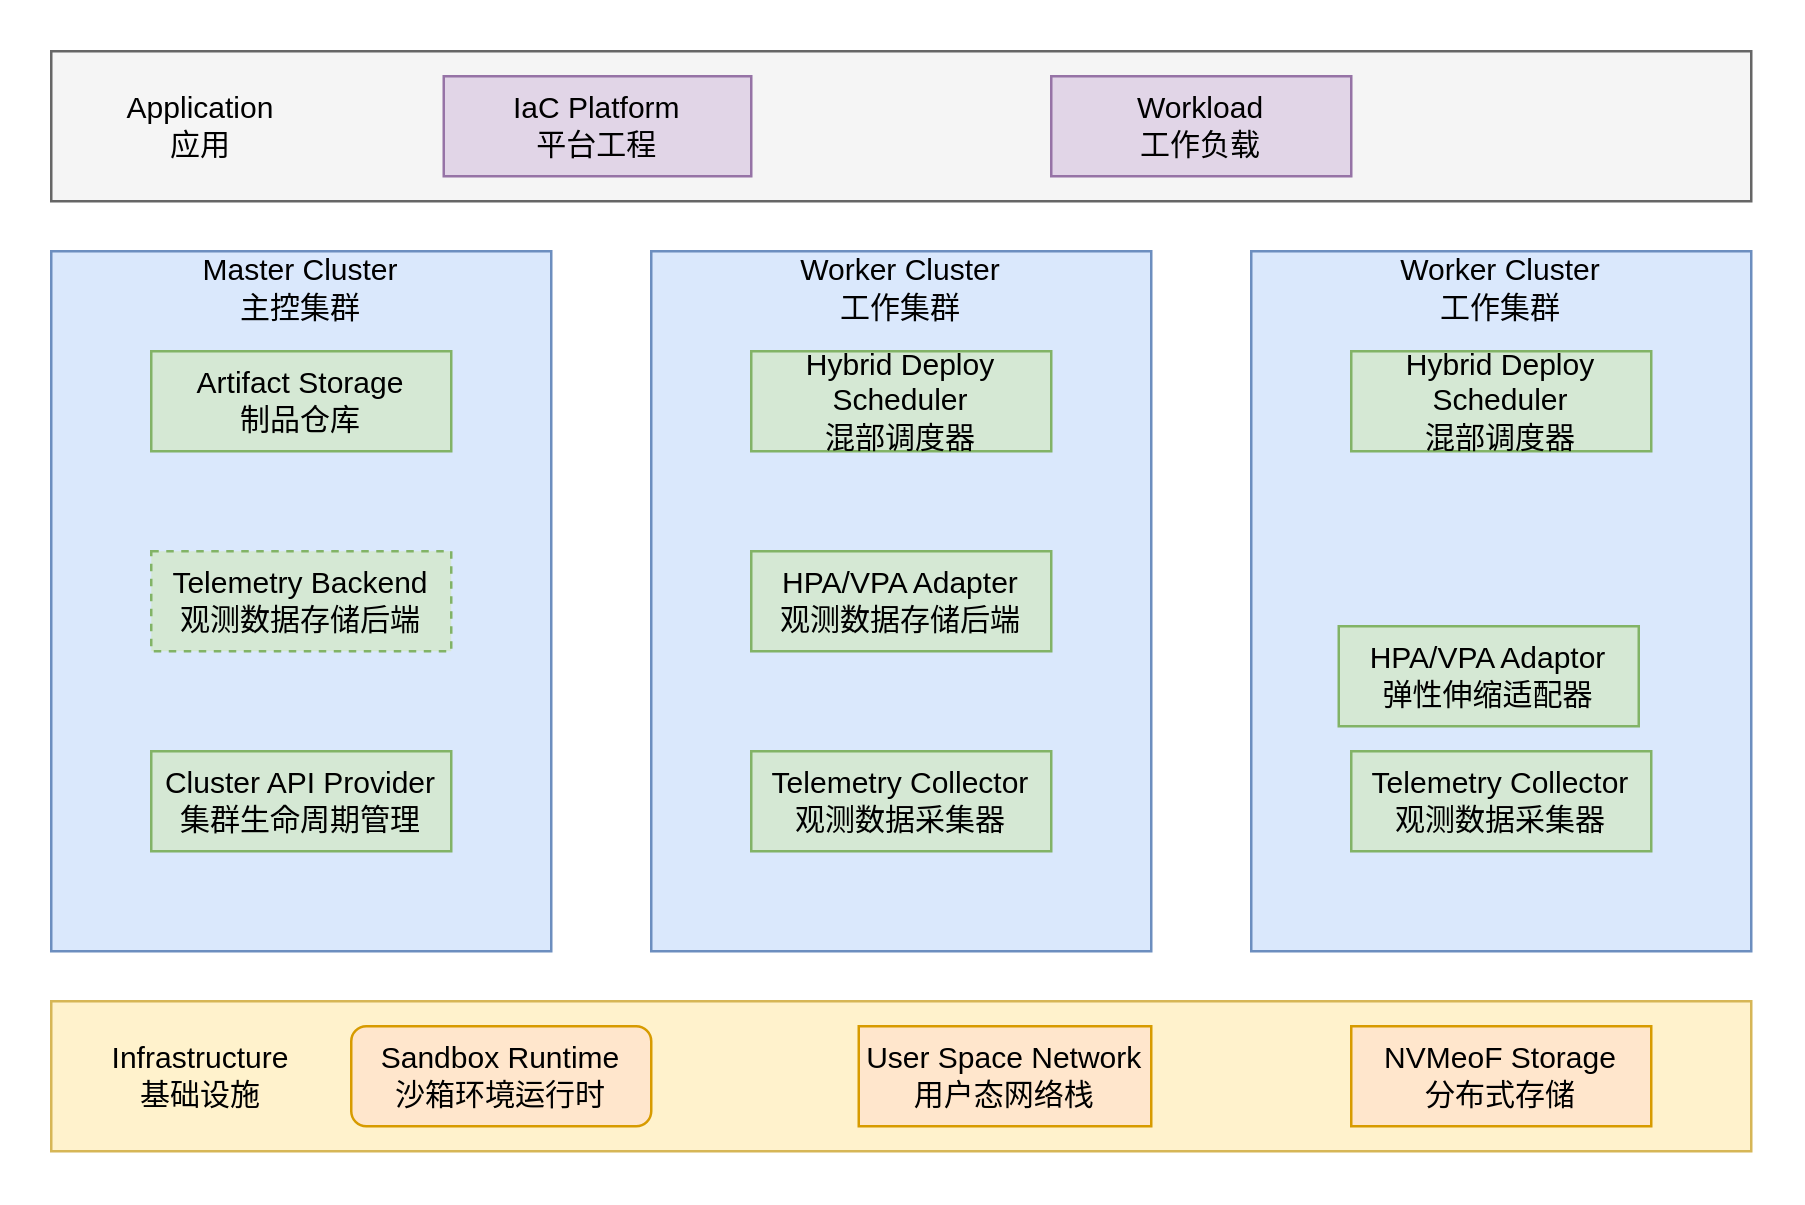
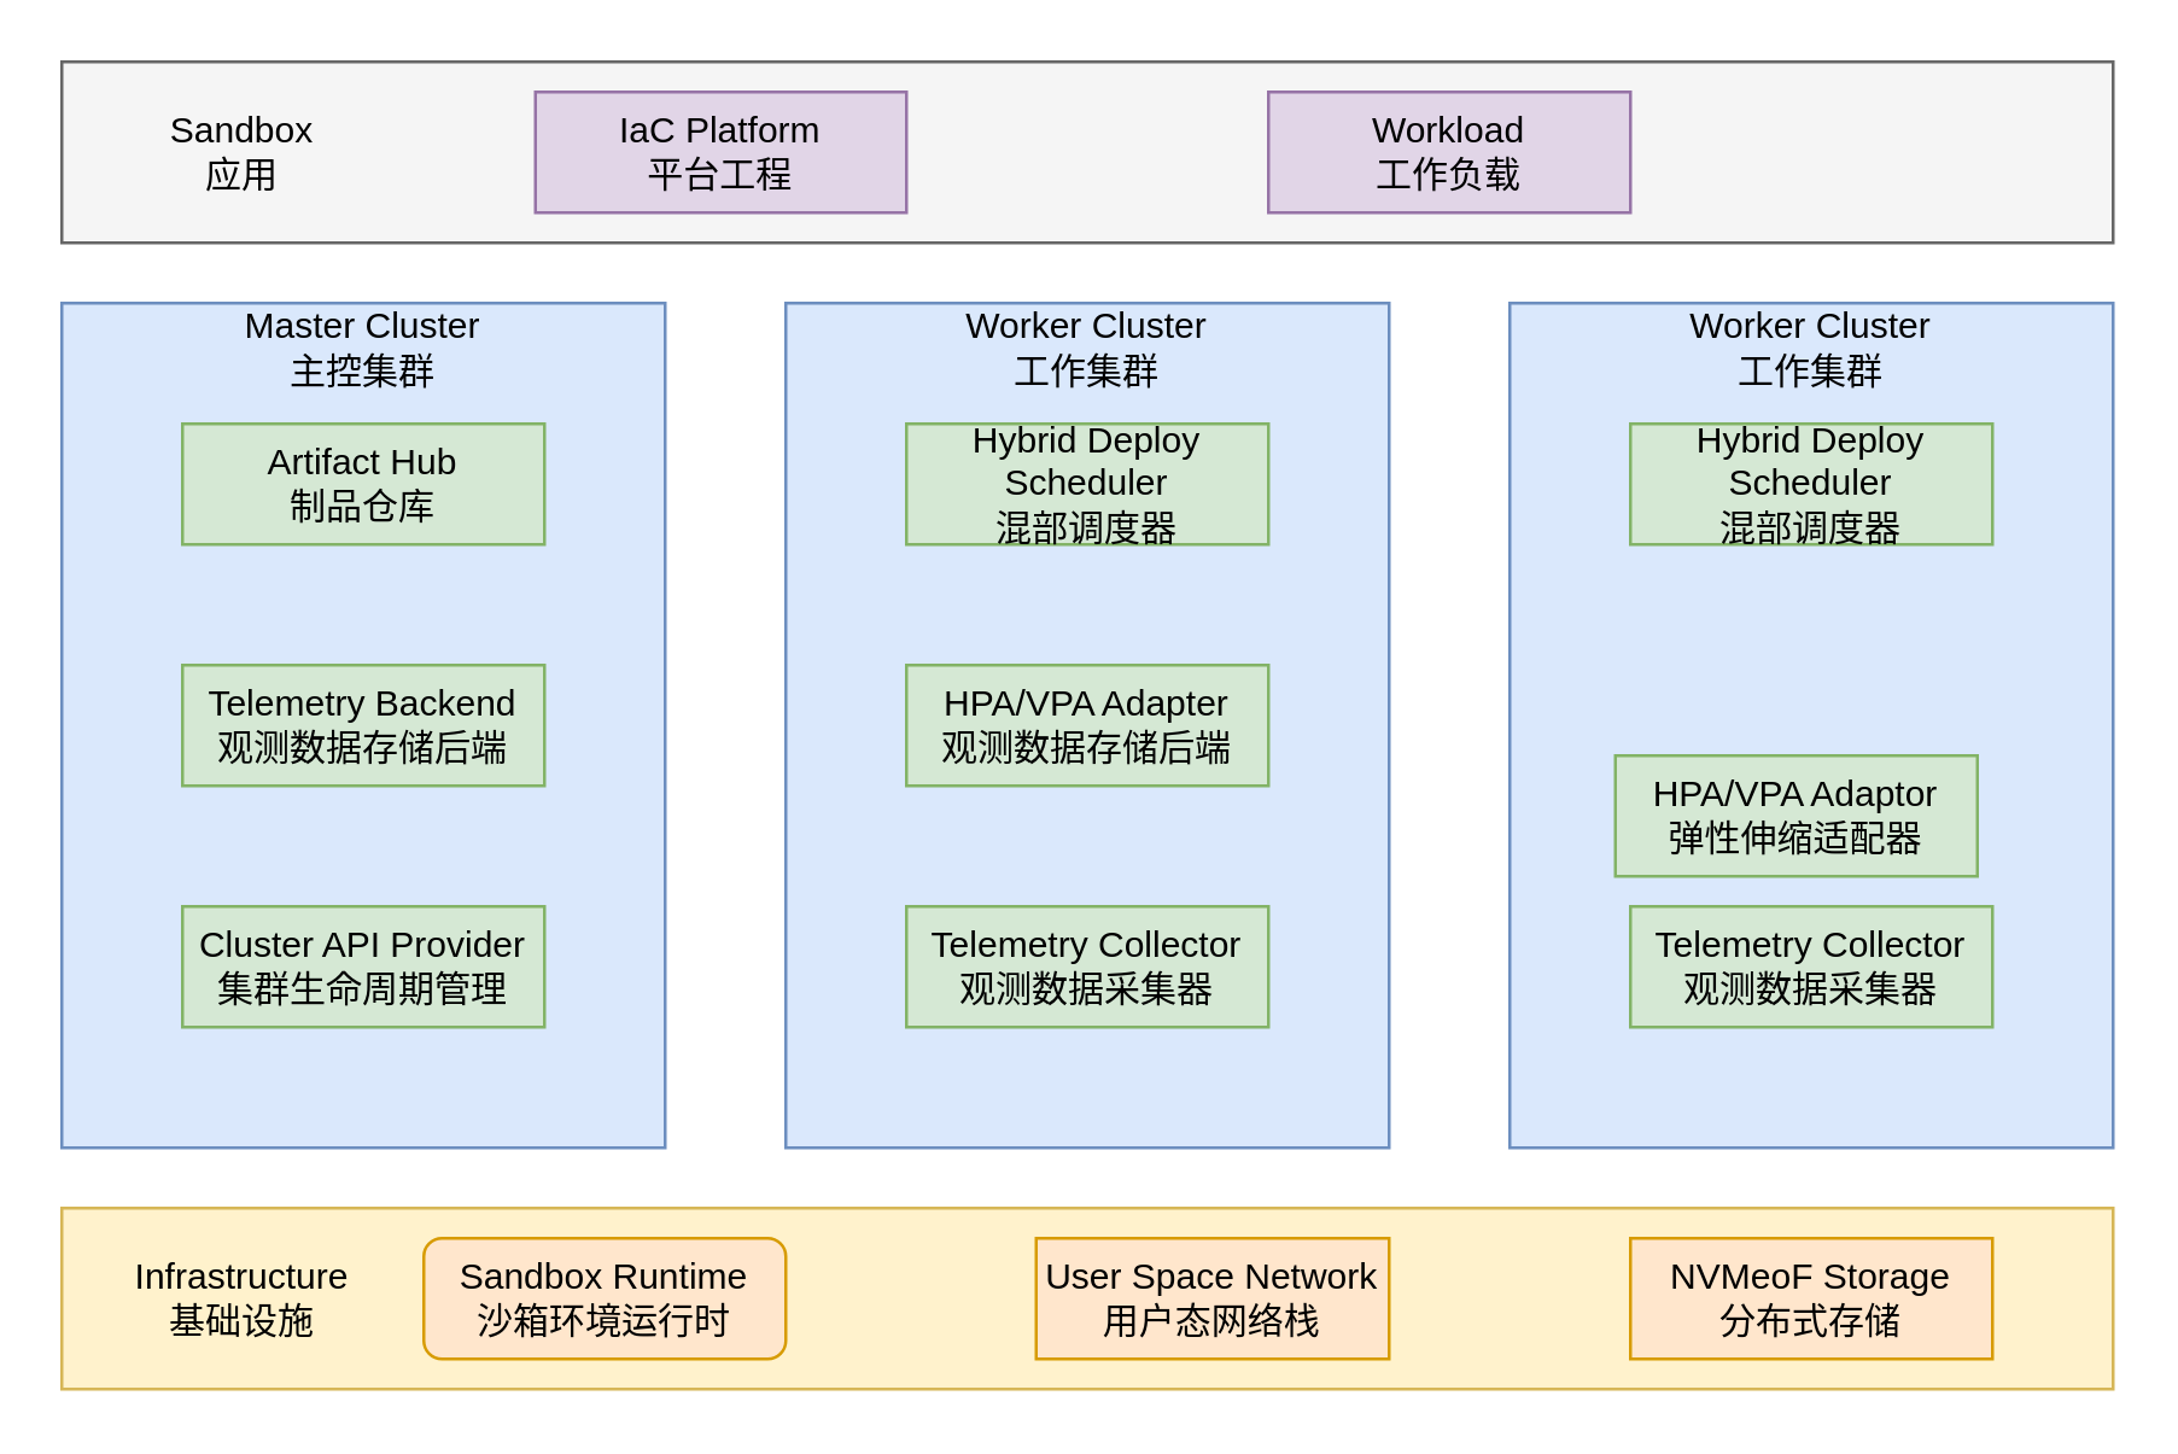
  <mxCell id="0" />
  <mxCell id="1" parent="0" />
  <mxCell id="2" value="" style="rounded=0;whiteSpace=wrap;html=1;fillColor=#dae8fc;strokeColor=#6c8ebf;" parent="1" vertex="1"><mxGeometry x="20" y="100" width="200" height="280" as="geometry" /></mxCell>
  <mxCell id="3" value="Master Cluster&lt;br&gt;主控集群" style="text;html=1;strokeColor=none;fillColor=none;align=center;verticalAlign=middle;whiteSpace=wrap;rounded=0;fontColor=default;" parent="1" vertex="1"><mxGeometry x="20" y="100" width="200" height="30" as="geometry" /></mxCell>
  <mxCell id="4" value="" style="rounded=0;whiteSpace=wrap;html=1;fillColor=#fff2cc;strokeColor=#d6b656;" parent="1" vertex="1"><mxGeometry x="20" y="400" width="680" height="60" as="geometry" /></mxCell>
  <mxCell id="5" value="" style="group;fillColor=#dae8fc;strokeColor=#6c8ebf;container=0;" parent="1" vertex="1" connectable="0"><mxGeometry x="500" y="100" width="200" height="280" as="geometry" /></mxCell>
  <mxCell id="6" value="User Space Network&lt;br&gt;用户态网络栈" style="rounded=0;whiteSpace=wrap;html=1;fillColor=#ffe6cc;strokeColor=#d79b00;" parent="1" vertex="1"><mxGeometry x="343" y="410" width="117" height="40" as="geometry" /></mxCell>
  <mxCell id="7" value="NVMeoF Storage&lt;br&gt;分布式存储" style="rounded=0;whiteSpace=wrap;html=1;fillColor=#ffe6cc;strokeColor=#d79b00;" parent="1" vertex="1"><mxGeometry x="540" y="410" width="120" height="40" as="geometry" /></mxCell>
  <mxCell id="8" value="Sandbox Runtime&lt;br&gt;沙箱环境运行时" style="whiteSpace=wrap;html=1;fillColor=#ffe6cc;strokeColor=#d79b00;rounded=1;" parent="1" vertex="1"><mxGeometry x="140" y="410" width="120" height="40" as="geometry" /></mxCell>
  <mxCell id="9" value="Infrastructure&lt;br&gt;基础设施" style="text;html=1;strokeColor=none;fillColor=none;align=center;verticalAlign=middle;whiteSpace=wrap;rounded=0;fontColor=default;" parent="1" vertex="1"><mxGeometry x="20" y="400" width="120" height="60" as="geometry" /></mxCell>
  <mxCell id="10" value="Telemetry Collector&lt;br&gt;观测数据采集器" style="rounded=0;whiteSpace=wrap;html=1;fillColor=#d5e8d4;strokeColor=#82b366;" parent="1" vertex="1"><mxGeometry x="540" y="300" width="120" height="40" as="geometry" /></mxCell>
  <mxCell id="11" value="HPA/VPA Adaptor&lt;br&gt;弹性伸缩适配器" style="rounded=0;whiteSpace=wrap;html=1;fillColor=#d5e8d4;strokeColor=#82b366;" parent="1" vertex="1"><mxGeometry x="535" y="250" width="120" height="40" as="geometry" /></mxCell>
  <mxCell id="12" value="Hybrid Deploy Scheduler&lt;br&gt;混部调度器" style="rounded=0;whiteSpace=wrap;html=1;fillColor=#d5e8d4;strokeColor=#82b366;" parent="1" vertex="1"><mxGeometry x="540" y="140" width="120" height="40" as="geometry" /></mxCell>
  <mxCell id="13" value="Worker Cluster&lt;br&gt;工作集群" style="text;html=1;strokeColor=none;fillColor=none;align=center;verticalAlign=middle;whiteSpace=wrap;rounded=0;fontColor=default;" parent="1" vertex="1"><mxGeometry x="500" y="100" width="200" height="30" as="geometry" /></mxCell>
- <mxCell id="14" value="Artifact Storage&lt;br&gt;制品仓库" style="rounded=0;whiteSpace=wrap;html=1;fillColor=#d5e8d4;strokeColor=#82b366;" parent="1" vertex="1"><mxGeometry x="60" y="140" width="120" height="40" as="geometry" /></mxCell>
- <mxCell id="15" value="Telemetry Backend&lt;br&gt;观测数据存储后端" style="rounded=0;whiteSpace=wrap;html=1;fillColor=#d5e8d4;strokeColor=#82b366;dashed=1;" parent="1" vertex="1"><mxGeometry x="60" y="220" width="120" height="40" as="geometry" /></mxCell>
+ <mxCell id="14" value="Artifact Hub&lt;br&gt;制品仓库" style="rounded=0;whiteSpace=wrap;html=1;fillColor=#d5e8d4;strokeColor=#82b366;" parent="1" vertex="1"><mxGeometry x="60" y="140" width="120" height="40" as="geometry" /></mxCell>
+ <mxCell id="15" value="Telemetry Backend&lt;br&gt;观测数据存储后端" style="rounded=0;whiteSpace=wrap;html=1;fillColor=#d5e8d4;strokeColor=#82b366;" parent="1" vertex="1"><mxGeometry x="60" y="220" width="120" height="40" as="geometry" /></mxCell>
  <mxCell id="16" value="Cluster API Provider&lt;br&gt;集群生命周期管理" style="rounded=0;whiteSpace=wrap;html=1;fillColor=#d5e8d4;strokeColor=#82b366;" parent="1" vertex="1"><mxGeometry x="60" y="300" width="120" height="40" as="geometry" /></mxCell>
  <mxCell id="17" value="" style="group;fillColor=#dae8fc;strokeColor=#6c8ebf;container=0;" parent="1" vertex="1" connectable="0"><mxGeometry x="260" y="100" width="200" height="280" as="geometry" /></mxCell>
  <mxCell id="18" value="Hybrid Deploy Scheduler&lt;br&gt;混部调度器" style="rounded=0;whiteSpace=wrap;html=1;fillColor=#d5e8d4;strokeColor=#82b366;" parent="1" vertex="1"><mxGeometry x="300" y="140" width="120" height="40" as="geometry" /></mxCell>
  <mxCell id="19" value="HPA/VPA Adapter&lt;br&gt;观测数据存储后端" style="rounded=0;whiteSpace=wrap;html=1;fillColor=#d5e8d4;strokeColor=#82b366;" parent="1" vertex="1"><mxGeometry x="300" y="220" width="120" height="40" as="geometry" /></mxCell>
  <mxCell id="20" value="Telemetry Collector&lt;br&gt;观测数据采集器" style="rounded=0;whiteSpace=wrap;html=1;fillColor=#d5e8d4;strokeColor=#82b366;" parent="1" vertex="1"><mxGeometry x="300" y="300" width="120" height="40" as="geometry" /></mxCell>
  <mxCell id="21" value="Worker Cluster&lt;br&gt;工作集群" style="text;html=1;strokeColor=none;fillColor=none;align=center;verticalAlign=middle;whiteSpace=wrap;rounded=0;fontColor=default;" parent="1" vertex="1"><mxGeometry x="260" y="100" width="200" height="30" as="geometry" /></mxCell>
  <mxCell id="22" value="" style="rounded=0;whiteSpace=wrap;html=1;fillColor=#f5f5f5;strokeColor=#666666;fontColor=#333333;" parent="1" vertex="1"><mxGeometry x="20" y="20" width="680" height="60" as="geometry" /></mxCell>
  <mxCell id="23" value="IaC Platform&lt;br&gt;平台工程" style="rounded=0;whiteSpace=wrap;html=1;fillColor=#e1d5e7;strokeColor=#9673a6;" parent="1" vertex="1"><mxGeometry x="177" y="30" width="123" height="40" as="geometry" /></mxCell>
  <mxCell id="24" value="Workload&lt;br&gt;工作负载" style="rounded=0;whiteSpace=wrap;html=1;fillColor=#e1d5e7;strokeColor=#9673a6;" parent="1" vertex="1"><mxGeometry x="420" y="30" width="120" height="40" as="geometry" /></mxCell>
- <mxCell id="25" value="Application&lt;br&gt;应用" style="text;html=1;strokeColor=none;fillColor=none;align=center;verticalAlign=middle;whiteSpace=wrap;rounded=0;fontColor=default;" parent="1" vertex="1"><mxGeometry x="20" y="20" width="120" height="60" as="geometry" /></mxCell>
+ <mxCell id="25" value="Sandbox&lt;br&gt;应用" style="text;html=1;strokeColor=none;fillColor=none;align=center;verticalAlign=middle;whiteSpace=wrap;rounded=0;fontColor=default;" parent="1" vertex="1"><mxGeometry x="20" y="20" width="120" height="60" as="geometry" /></mxCell>
